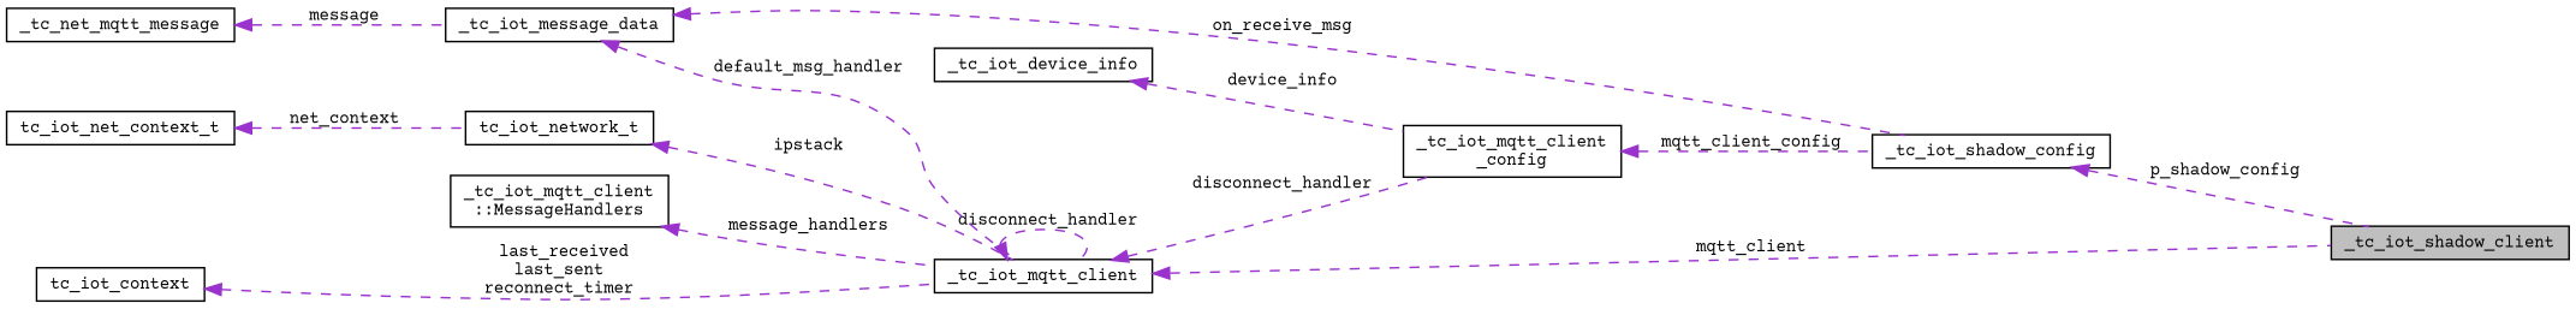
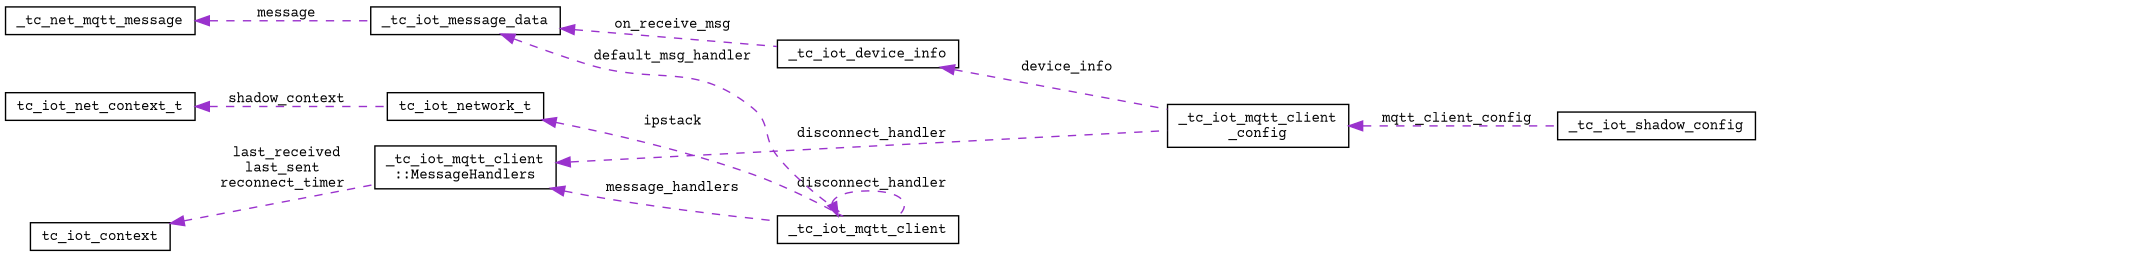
  digraph {
    fontname="Courier Prime"
    rankdir=LR
    node [color=black fillcolor=white fontname="Courier Prime" fontsize=10 shape=record style=filled]
    edge [color=darkorchid3 dir=back fontname="Courier Prime" fontsize=10 labelfontname=Helvetica labelfontsize=10 style=dashed]
-   n1 [fillcolor=grey75 fontcolor=black height=0.2 label=_tc_iot_shadow_client width=0.4]
    n2 [height=0.2 label=_tc_iot_mqtt_client width=0.4]
    n3 [height=0.2 label="_tc_iot_mqtt_client\l_config" width=0.4]
    n4 [height=0.2 label=_tc_iot_shadow_config width=0.4]
    n5 [height=0.2 label=tc_iot_network_t width=0.4]
    n6 [height=0.2 label=tc_iot_net_context_t width=0.4]
    n7 [height=0.2 label="_tc_iot_mqtt_client\l::MessageHandlers" width=0.4]
    n8 [height=0.2 label=tc_iot_context width=0.4]
    n9 [height=0.2 label=_tc_iot_message_data width=0.4]
    n10 [height=0.2 label=_tc_net_mqtt_message width=0.4]
    n11 [height=0.2 label=_tc_iot_device_info width=0.4]
-   n2 -> n1 [label=" mqtt_client"]
    n2 -> n2 [label=" disconnect_handler"]
-   n2 -> n3 [label=" disconnect_handler"]
+   n7 -> n3 [label=" disconnect_handler"]
    n3 -> n4 [label=" mqtt_client_config"]
-   n4 -> n1 [label=" p_shadow_config"]
    n5 -> n2 [label=" ipstack"]
-   n6 -> n5 [label=" net_context"]
+   n6 -> n5 [label=" shadow_context"]
    n7 -> n2 [label=" message_handlers"]
-   n8 -> n2 [label=" last_received\nlast_sent\nreconnect_timer"]
+   n8 -> n7 [label=" last_received\nlast_sent\nreconnect_timer"]
    n9 -> n2 [label=" default_msg_handler"]
-   n9 -> n4 [label=" on_receive_msg"]
+   n9 -> n11 [label=" on_receive_msg"]
    n10 -> n9 [label=" message"]
    n11 -> n3 [label=" device_info"]
  }
